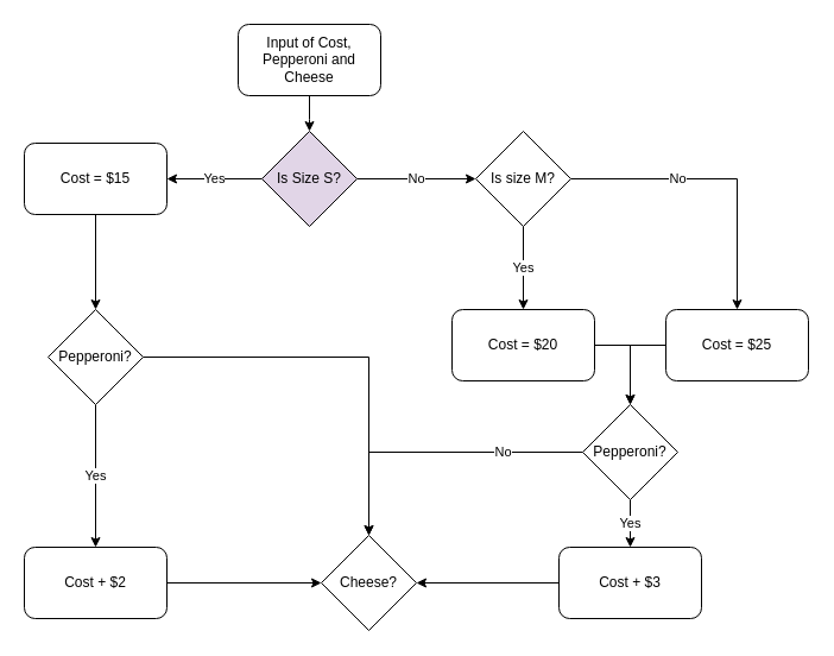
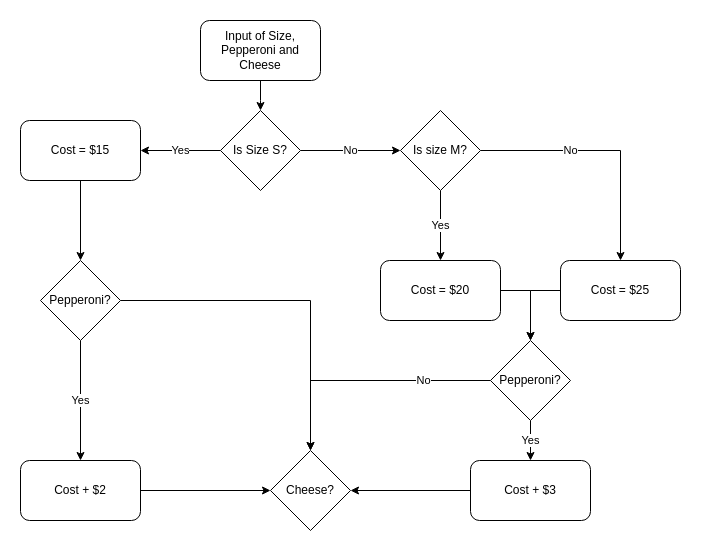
  <mxCell id="0" />
  <mxCell id="1" parent="0" />
  <mxCell id="2" style="edgeStyle=orthogonalEdgeStyle;rounded=0;orthogonalLoop=1;jettySize=auto;html=1;" edge="1" parent="1" source="3"><mxGeometry relative="1" as="geometry"><mxPoint x="260" y="110" as="targetPoint" /></mxGeometry></mxCell>
- <mxCell id="3" value="Input of Cost, Pepperoni and Cheese " style="rounded=1;whiteSpace=wrap;html=1;" vertex="1" parent="1"><mxGeometry x="200" y="20" width="120" height="60" as="geometry" /></mxCell>
+ <mxCell id="3" value="Input of Size, Pepperoni and Cheese " style="rounded=1;whiteSpace=wrap;html=1;" vertex="1" parent="1"><mxGeometry x="200" y="20" width="120" height="60" as="geometry" /></mxCell>
  <mxCell id="4" value="No" style="edgeStyle=orthogonalEdgeStyle;rounded=0;orthogonalLoop=1;jettySize=auto;html=1;" edge="1" parent="1" source="6"><mxGeometry relative="1" as="geometry"><mxPoint x="400" y="150" as="targetPoint" /></mxGeometry></mxCell>
  <mxCell id="5" value="&lt;div&gt;Yes&lt;/div&gt;" style="edgeStyle=orthogonalEdgeStyle;rounded=0;orthogonalLoop=1;jettySize=auto;html=1;exitX=0;exitY=0.5;exitDx=0;exitDy=0;entryX=1;entryY=0.5;entryDx=0;entryDy=0;" edge="1" parent="1" source="6" target="11"><mxGeometry relative="1" as="geometry" /></mxCell>
- <mxCell id="6" value="Is Size S?" style="rhombus;whiteSpace=wrap;html=1;fillColor=#e1d5e7;" vertex="1" parent="1"><mxGeometry x="220" y="110" width="80" height="80" as="geometry" /></mxCell>
+ <mxCell id="6" value="Is Size S?" style="rhombus;whiteSpace=wrap;html=1;" vertex="1" parent="1"><mxGeometry x="220" y="110" width="80" height="80" as="geometry" /></mxCell>
  <mxCell id="7" value="Yes" style="edgeStyle=orthogonalEdgeStyle;rounded=0;orthogonalLoop=1;jettySize=auto;html=1;entryX=0.5;entryY=0;entryDx=0;entryDy=0;" edge="1" parent="1" source="9" target="13"><mxGeometry relative="1" as="geometry"><mxPoint x="80" y="370" as="targetPoint" /></mxGeometry></mxCell>
  <mxCell id="8" style="edgeStyle=orthogonalEdgeStyle;rounded=0;orthogonalLoop=1;jettySize=auto;html=1;" edge="1" parent="1" source="9" target="14"><mxGeometry relative="1" as="geometry" /></mxCell>
  <mxCell id="9" value="Pepperoni?" style="rhombus;whiteSpace=wrap;html=1;" vertex="1" parent="1"><mxGeometry x="40" y="260" width="80" height="80" as="geometry" /></mxCell>
  <mxCell id="10" style="edgeStyle=orthogonalEdgeStyle;rounded=0;orthogonalLoop=1;jettySize=auto;html=1;entryX=0.5;entryY=0;entryDx=0;entryDy=0;" edge="1" parent="1" source="11" target="9"><mxGeometry relative="1" as="geometry" /></mxCell>
  <mxCell id="11" value="Cost = $15" style="rounded=1;whiteSpace=wrap;html=1;" vertex="1" parent="1"><mxGeometry x="20" y="120" width="120" height="60" as="geometry" /></mxCell>
  <mxCell id="12" style="edgeStyle=orthogonalEdgeStyle;rounded=0;orthogonalLoop=1;jettySize=auto;html=1;entryX=0;entryY=0.5;entryDx=0;entryDy=0;" edge="1" parent="1" source="13" target="14"><mxGeometry relative="1" as="geometry" /></mxCell>
  <mxCell id="13" value="Cost + $2" style="rounded=1;whiteSpace=wrap;html=1;" vertex="1" parent="1"><mxGeometry x="20" y="460" width="120" height="60" as="geometry" /></mxCell>
  <mxCell id="14" value="Cheese?" style="rhombus;whiteSpace=wrap;html=1;" vertex="1" parent="1"><mxGeometry x="270" y="450" width="80" height="80" as="geometry" /></mxCell>
  <mxCell id="15" value="No" style="edgeStyle=orthogonalEdgeStyle;rounded=0;orthogonalLoop=1;jettySize=auto;html=1;entryX=0.5;entryY=0;entryDx=0;entryDy=0;" edge="1" parent="1" source="17" target="21"><mxGeometry x="-0.28" relative="1" as="geometry"><mxPoint x="560" y="150" as="targetPoint" /><mxPoint as="offset" /></mxGeometry></mxCell>
  <mxCell id="16" value="Yes" style="edgeStyle=orthogonalEdgeStyle;rounded=0;orthogonalLoop=1;jettySize=auto;html=1;entryX=0.5;entryY=0;entryDx=0;entryDy=0;" edge="1" parent="1" source="17" target="19"><mxGeometry relative="1" as="geometry" /></mxCell>
  <mxCell id="17" value="Is size M?" style="rhombus;whiteSpace=wrap;html=1;" vertex="1" parent="1"><mxGeometry x="400" y="110" width="80" height="80" as="geometry" /></mxCell>
  <mxCell id="18" style="edgeStyle=orthogonalEdgeStyle;rounded=0;orthogonalLoop=1;jettySize=auto;html=1;exitX=1;exitY=0.5;exitDx=0;exitDy=0;entryX=0.5;entryY=0;entryDx=0;entryDy=0;" edge="1" parent="1" source="19" target="24"><mxGeometry relative="1" as="geometry" /></mxCell>
  <mxCell id="19" value="Cost = $20" style="rounded=1;whiteSpace=wrap;html=1;" vertex="1" parent="1"><mxGeometry x="380" y="260" width="120" height="60" as="geometry" /></mxCell>
  <mxCell id="20" style="edgeStyle=orthogonalEdgeStyle;rounded=0;orthogonalLoop=1;jettySize=auto;html=1;exitX=0;exitY=0.5;exitDx=0;exitDy=0;entryX=0.5;entryY=0;entryDx=0;entryDy=0;" edge="1" parent="1" source="21" target="24"><mxGeometry relative="1" as="geometry" /></mxCell>
  <mxCell id="21" value="Cost = $25" style="rounded=1;whiteSpace=wrap;html=1;" vertex="1" parent="1"><mxGeometry x="560" y="260" width="120" height="60" as="geometry" /></mxCell>
  <mxCell id="22" value="Yes" style="edgeStyle=orthogonalEdgeStyle;rounded=0;orthogonalLoop=1;jettySize=auto;html=1;exitX=0.5;exitY=1;exitDx=0;exitDy=0;entryX=0.5;entryY=0;entryDx=0;entryDy=0;" edge="1" parent="1" source="24" target="26"><mxGeometry relative="1" as="geometry" /></mxCell>
  <mxCell id="23" value="No" style="edgeStyle=orthogonalEdgeStyle;rounded=0;orthogonalLoop=1;jettySize=auto;html=1;exitX=0;exitY=0.5;exitDx=0;exitDy=0;entryX=0.5;entryY=0;entryDx=0;entryDy=0;" edge="1" parent="1" source="24" target="14"><mxGeometry x="-0.462" relative="1" as="geometry"><mxPoint as="offset" /></mxGeometry></mxCell>
  <mxCell id="24" value="Pepperoni?" style="rhombus;whiteSpace=wrap;html=1;" vertex="1" parent="1"><mxGeometry x="490" y="340" width="80" height="80" as="geometry" /></mxCell>
  <mxCell id="25" style="edgeStyle=orthogonalEdgeStyle;rounded=0;orthogonalLoop=1;jettySize=auto;html=1;entryX=1;entryY=0.5;entryDx=0;entryDy=0;" edge="1" parent="1" source="26" target="14"><mxGeometry relative="1" as="geometry" /></mxCell>
  <mxCell id="26" value="Cost + $3" style="rounded=1;whiteSpace=wrap;html=1;" vertex="1" parent="1"><mxGeometry x="470" y="460" width="120" height="60" as="geometry" /></mxCell>
